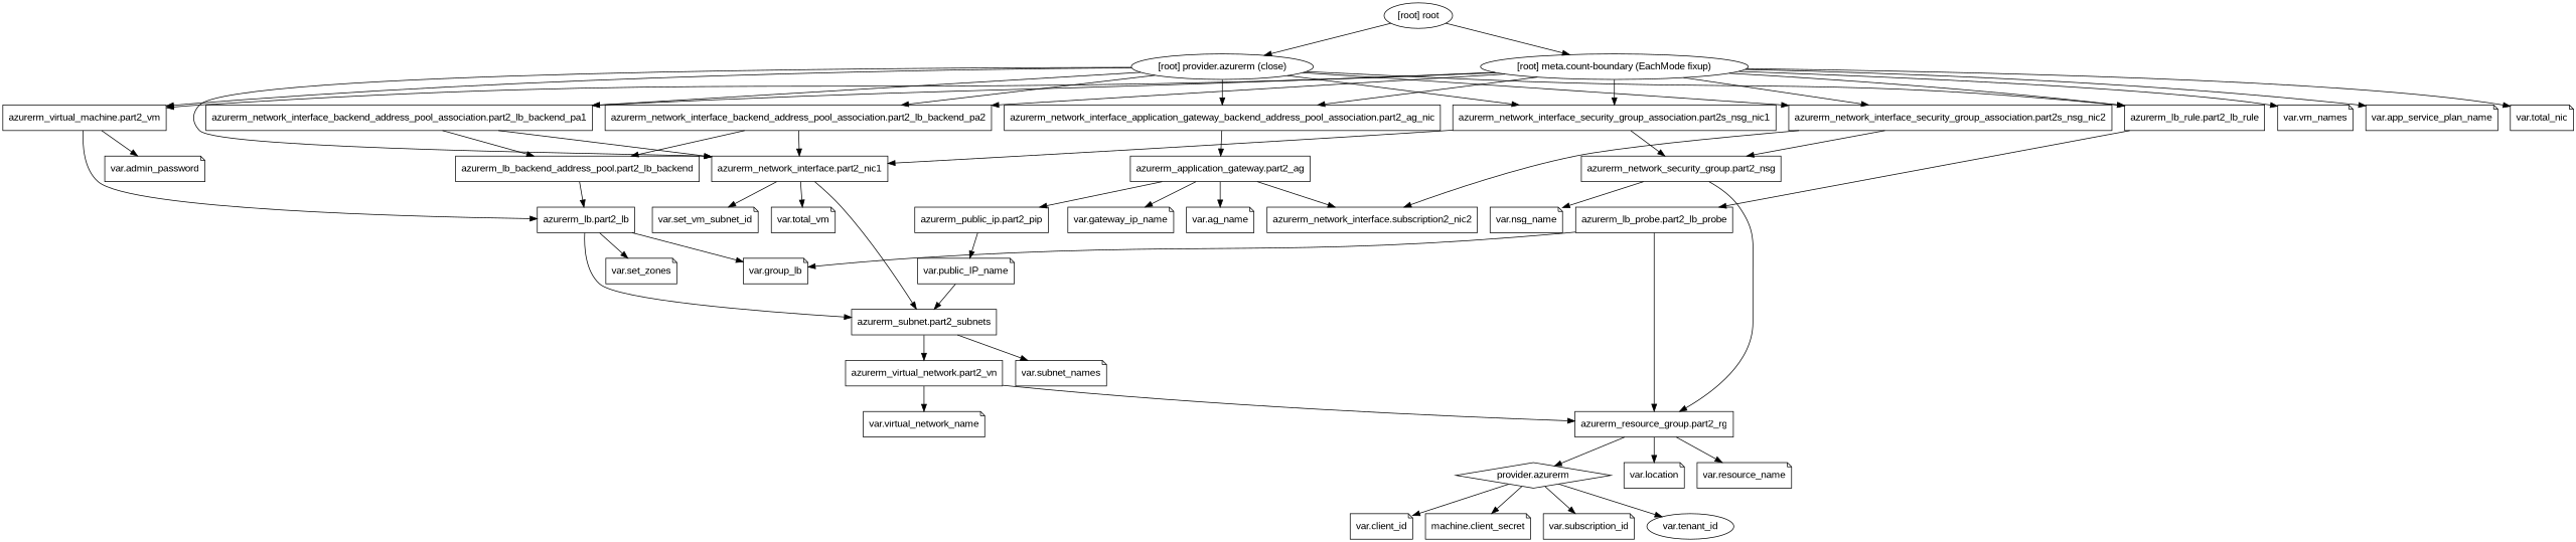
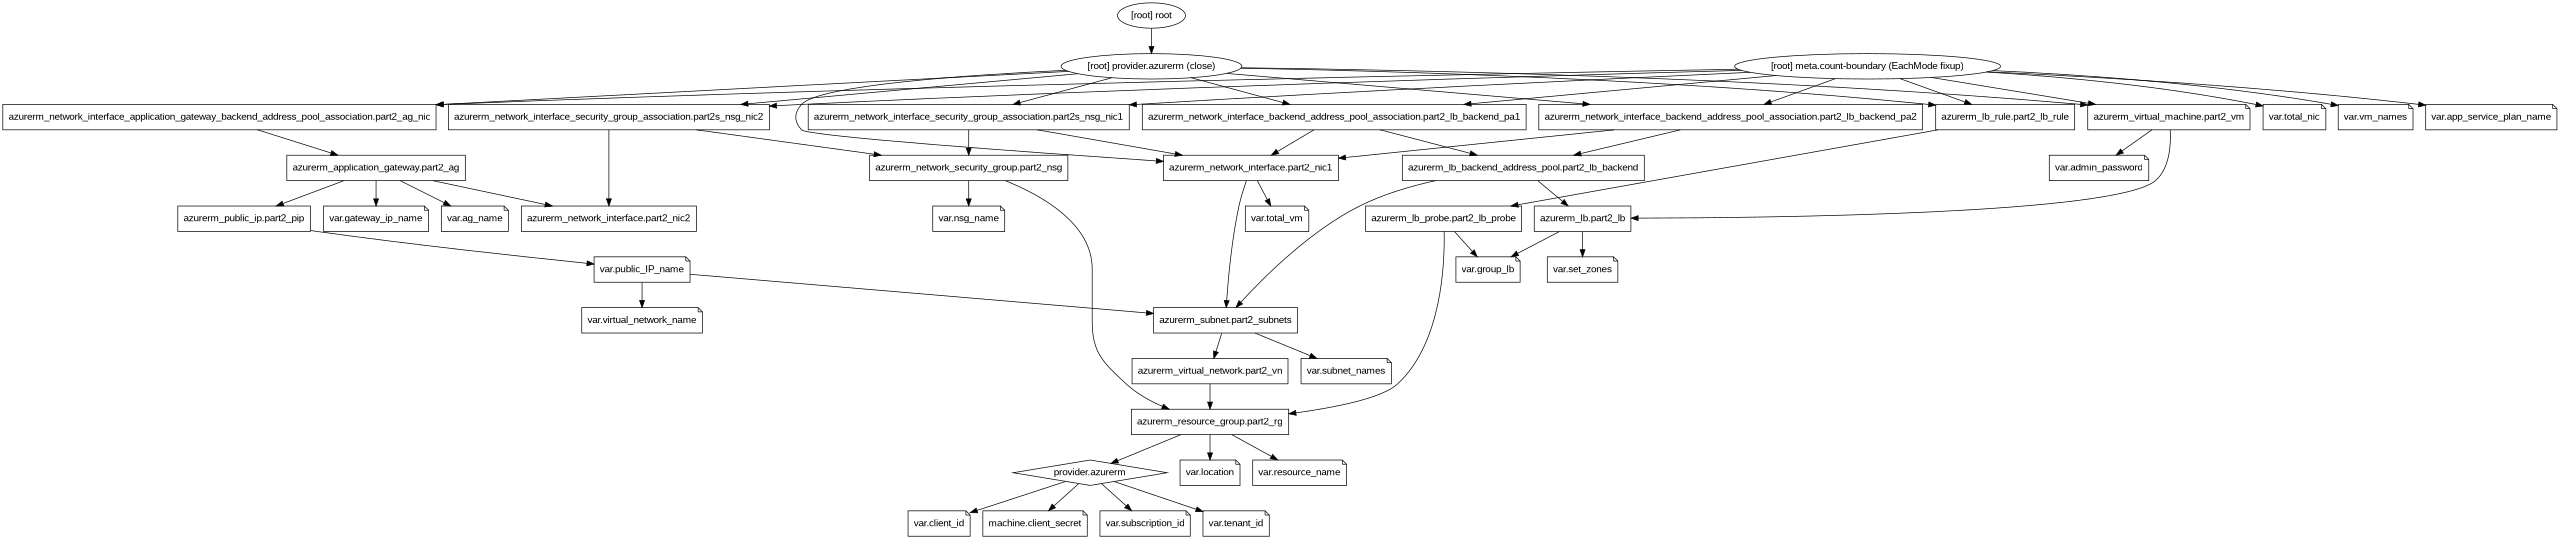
  digraph {
    compound=true
    fontname="Liberation Sans"
    newrank=true
    node [fontname="Liberation Sans" shape=note]
    edge [fontname="Liberation Sans"]
    n1 [label="azurerm_application_gateway.part2_ag" shape=box]
-   n2 [label="azurerm_network_interface.subscription2_nic2" shape=box]
+   n2 [label="azurerm_network_interface.part2_nic2" shape=box]
    n3 [label="azurerm_public_ip.part2_pip" shape=box]
    n4 [label="var.ag_name"]
    n5 [label="var.gateway_ip_name"]
    n6 [label="azurerm_lb.part2_lb" shape=box]
    n7 [label="azurerm_subnet.part2_subnets" shape=box]
    n8 [label="var.set_zones"]
    n9 [label="var.group_lb"]
    n10 [label="azurerm_lb_backend_address_pool.part2_lb_backend" shape=box]
    n11 [label="azurerm_lb_probe.part2_lb_probe" shape=box]
    n12 [label="azurerm_resource_group.part2_rg" shape=box]
    n13 [label="azurerm_lb_rule.part2_lb_rule" shape=box]
    n14 [label="azurerm_network_interface.part2_nic1" shape=box]
-   n15 [label="var.set_vm_subnet_id"]
    n16 [label="var.total_vm"]
    n17 [label="azurerm_network_interface_application_gateway_backend_address_pool_association.part2_ag_nic" shape=box]
    n18 [label="azurerm_network_interface_backend_address_pool_association.part2_lb_backend_pa1" shape=box]
    n19 [label="azurerm_network_interface_backend_address_pool_association.part2_lb_backend_pa2" shape=box]
    n20 [label="azurerm_network_interface_security_group_association.part2s_nsg_nic1" shape=box]
    n21 [label="azurerm_network_security_group.part2_nsg" shape=box]
    n22 [label="azurerm_network_interface_security_group_association.part2s_nsg_nic2" shape=box]
    n23 [label="var.nsg_name"]
    n24 [label="var.public_IP_name"]
    n25 [label="provider.azurerm" shape=diamond]
    n26 [label="var.location"]
    n27 [label="var.resource_name"]
    n28 [label="azurerm_virtual_network.part2_vn" shape=box]
    n29 [label="var.subnet_names"]
-   n30 [label="azurerm_virtual_machine.part2_vm" shape=box]
+   n30 [label="azurerm_virtual_machine.part2_vm"]
    n31 [label="var.admin_password"]
    n32 [label="var.virtual_network_name"]
    n33 [label="var.client_id"]
    n34 [label="machine.client_secret"]
    n35 [label="var.subscription_id"]
-   n36 [label="var.tenant_id" shape=ellipse]
+   n36 [label="var.tenant_id"]
    n37 [label="var.app_service_plan_name"]
    n38 [label="var.total_nic"]
    n39 [label="var.vm_names"]
    "[root] meta.count-boundary (EachMode fixup)" [shape=""]
    "[root] provider.azurerm (close)" [shape=""]
    "[root] root" [shape=""]
    subgraph sub_1 {
      n1
      n2
      n3
      n4
      n5
      n6
      n7
      n8
      n9
      n10
      n11
      n12
      n13
      n14
-     n15
      n16
      n17
      n18
      n19
      n20
      n21
      n22
      n23
      n24
      n25
      n26
      n27
      n28
      n29
      n30
      n31
      n32
      n33
      n34
      n35
      n36
      n37
      n38
      n39
      "[root] meta.count-boundary (EachMode fixup)"
      "[root] provider.azurerm (close)"
      "[root] root"
    }
    n1 -> n2
    n1 -> n3
    n1 -> n4
    n1 -> n5
    n3 -> n24
-   n6 -> n7
+   n10 -> n7
    n6 -> n8
    n6 -> n9
    n7 -> n28
    n7 -> n29
    n10 -> n6
    n11 -> n9
    n11 -> n12
    n12 -> n25
    n12 -> n26
    n12 -> n27
    n13 -> n11
    n14 -> n7
-   n14 -> n15
    n14 -> n16
    n17 -> n1
    n18 -> n10
    n18 -> n14
    n19 -> n10
    n19 -> n14
    n20 -> n14
    n20 -> n21
    n21 -> n12
    n21 -> n23
    n22 -> n2
    n22 -> n21
    n24 -> n7
    n25 -> n33
    n25 -> n34
    n25 -> n35
    n25 -> n36
    n28 -> n12
-   n28 -> n32
+   n24 -> n32
    n30 -> n6
    n30 -> n31
    "[root] meta.count-boundary (EachMode fixup)" -> n13
    "[root] meta.count-boundary (EachMode fixup)" -> n17
    "[root] meta.count-boundary (EachMode fixup)" -> n18
    "[root] meta.count-boundary (EachMode fixup)" -> n19
    "[root] meta.count-boundary (EachMode fixup)" -> n20
    "[root] meta.count-boundary (EachMode fixup)" -> n22
    "[root] meta.count-boundary (EachMode fixup)" -> n30
    "[root] meta.count-boundary (EachMode fixup)" -> n37
    "[root] meta.count-boundary (EachMode fixup)" -> n38
    "[root] meta.count-boundary (EachMode fixup)" -> n39
    "[root] provider.azurerm (close)" -> n13
    "[root] provider.azurerm (close)" -> n14
    "[root] provider.azurerm (close)" -> n17
    "[root] provider.azurerm (close)" -> n18
    "[root] provider.azurerm (close)" -> n19
    "[root] provider.azurerm (close)" -> n20
    "[root] provider.azurerm (close)" -> n22
    "[root] provider.azurerm (close)" -> n30
-   "[root] root" -> "[root] meta.count-boundary (EachMode fixup)"
    "[root] root" -> "[root] provider.azurerm (close)"
  }
